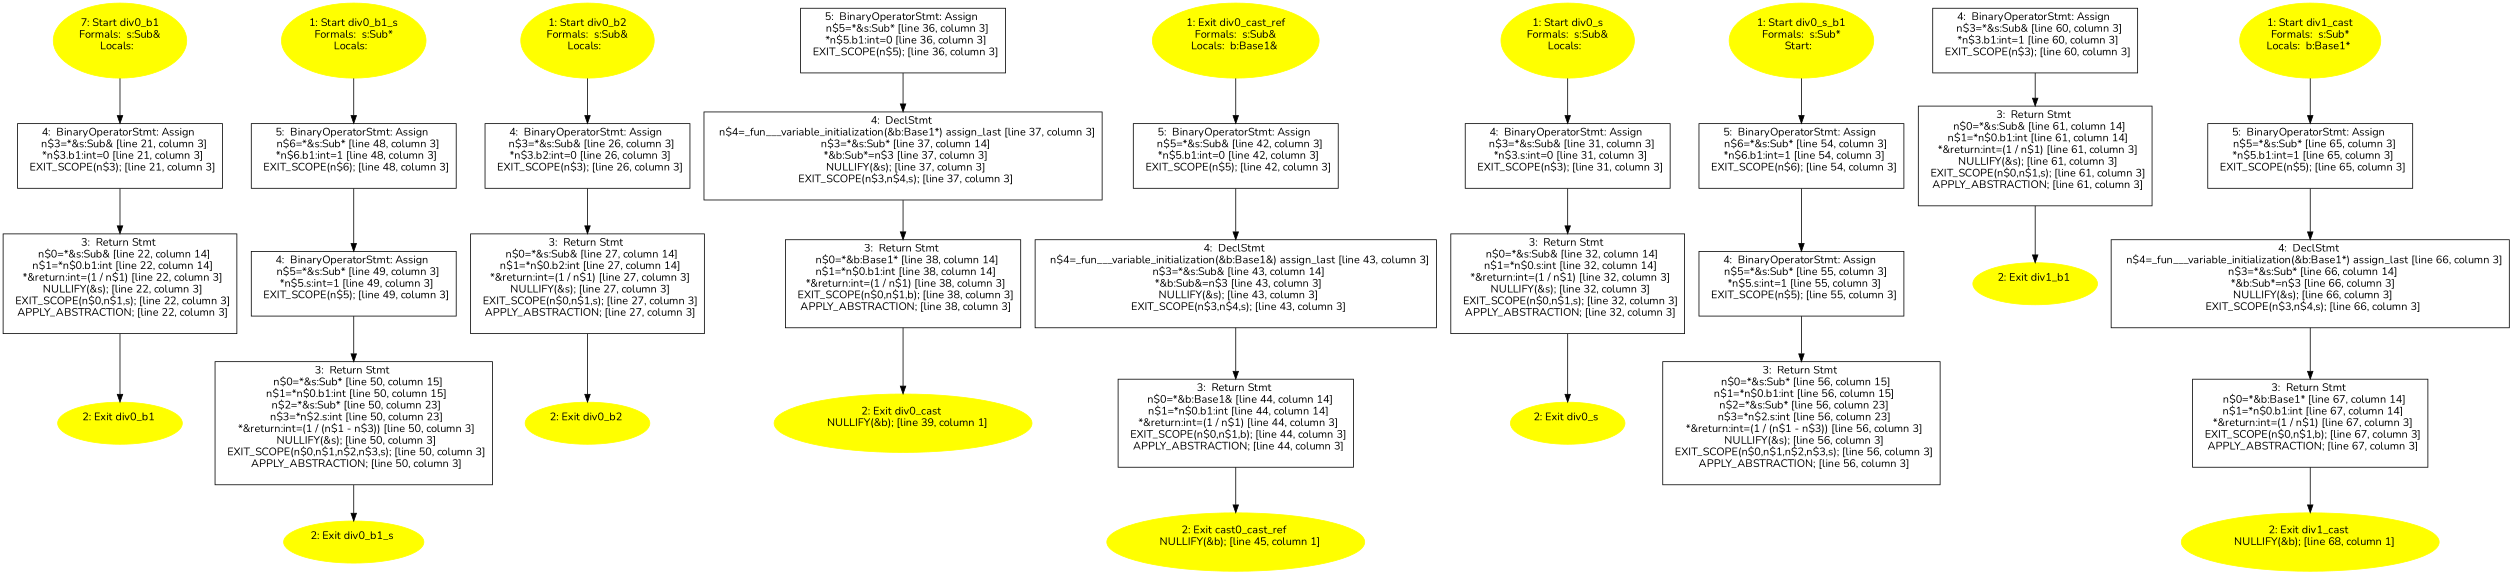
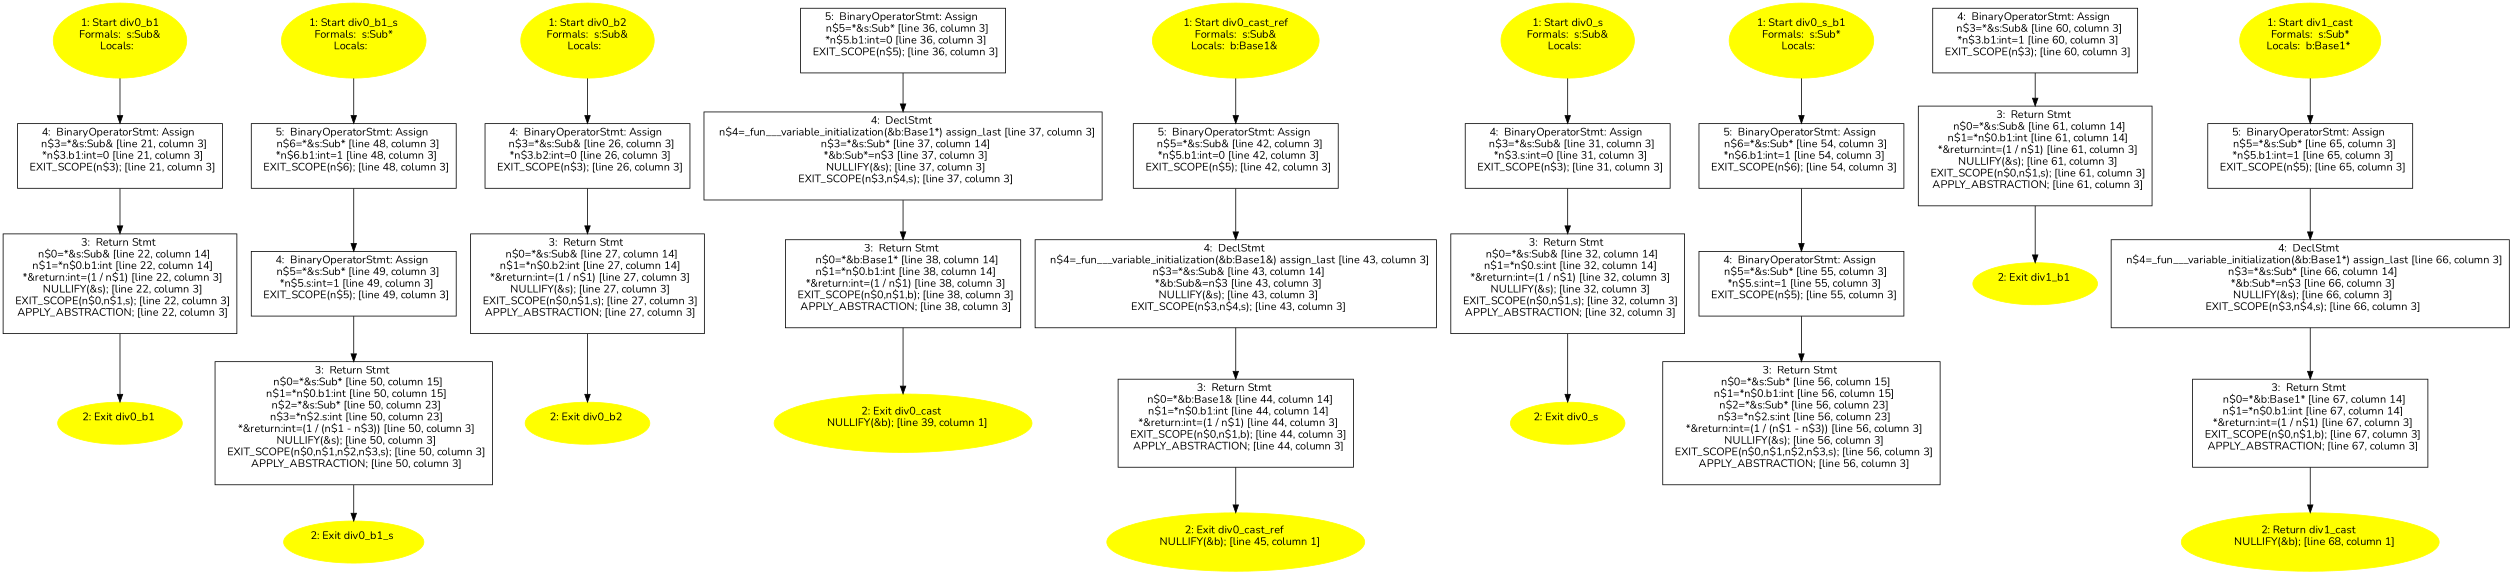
  digraph {
    fontname=Nunito
    node [fontname=Nunito shape=box]
    edge [fontname=Nunito]
-   n1 [color=yellow label="7: Start div0_b1\nFormals:  s:Sub&\nLocals:  \n  " style=filled shape=""]
+   n1 [color=yellow label="1: Start div0_b1\nFormals:  s:Sub&\nLocals:  \n  " style=filled shape=""]
    n2 [label="4:  BinaryOperatorStmt: Assign \n   n$3=*&s:Sub& [line 21, column 3]\n  *n$3.b1:int=0 [line 21, column 3]\n  EXIT_SCOPE(n$3); [line 21, column 3]\n "]
    n3 [label="3:  Return Stmt \n   n$0=*&s:Sub& [line 22, column 14]\n  n$1=*n$0.b1:int [line 22, column 14]\n  *&return:int=(1 / n$1) [line 22, column 3]\n  NULLIFY(&s); [line 22, column 3]\n  EXIT_SCOPE(n$0,n$1,s); [line 22, column 3]\n  APPLY_ABSTRACTION; [line 22, column 3]\n "]
    n4 [color=yellow label="2: Exit div0_b1 \n  " style=filled shape=""]
    n5 [color=yellow label="1: Start div0_b1_s\nFormals:  s:Sub*\nLocals:  \n  " style=filled shape=""]
    n6 [label="5:  BinaryOperatorStmt: Assign \n   n$6=*&s:Sub* [line 48, column 3]\n  *n$6.b1:int=1 [line 48, column 3]\n  EXIT_SCOPE(n$6); [line 48, column 3]\n "]
    n7 [label="4:  BinaryOperatorStmt: Assign \n   n$5=*&s:Sub* [line 49, column 3]\n  *n$5.s:int=1 [line 49, column 3]\n  EXIT_SCOPE(n$5); [line 49, column 3]\n "]
    n8 [label="3:  Return Stmt \n   n$0=*&s:Sub* [line 50, column 15]\n  n$1=*n$0.b1:int [line 50, column 15]\n  n$2=*&s:Sub* [line 50, column 23]\n  n$3=*n$2.s:int [line 50, column 23]\n  *&return:int=(1 / (n$1 - n$3)) [line 50, column 3]\n  NULLIFY(&s); [line 50, column 3]\n  EXIT_SCOPE(n$0,n$1,n$2,n$3,s); [line 50, column 3]\n  APPLY_ABSTRACTION; [line 50, column 3]\n "]
    n9 [color=yellow label="2: Exit div0_b1_s \n  " style=filled shape=""]
    n10 [color=yellow label="1: Start div0_b2\nFormals:  s:Sub&\nLocals:  \n  " style=filled shape=""]
    n11 [label="4:  BinaryOperatorStmt: Assign \n   n$3=*&s:Sub& [line 26, column 3]\n  *n$3.b2:int=0 [line 26, column 3]\n  EXIT_SCOPE(n$3); [line 26, column 3]\n "]
    n12 [label="3:  Return Stmt \n   n$0=*&s:Sub& [line 27, column 14]\n  n$1=*n$0.b2:int [line 27, column 14]\n  *&return:int=(1 / n$1) [line 27, column 3]\n  NULLIFY(&s); [line 27, column 3]\n  EXIT_SCOPE(n$0,n$1,s); [line 27, column 3]\n  APPLY_ABSTRACTION; [line 27, column 3]\n "]
    n13 [color=yellow label="2: Exit div0_b2 \n  " style=filled shape=""]
    n14 [label="5:  BinaryOperatorStmt: Assign \n   n$5=*&s:Sub* [line 36, column 3]\n  *n$5.b1:int=0 [line 36, column 3]\n  EXIT_SCOPE(n$5); [line 36, column 3]\n "]
    n15 [label="4:  DeclStmt \n   n$4=_fun___variable_initialization(&b:Base1*) assign_last [line 37, column 3]\n  n$3=*&s:Sub* [line 37, column 14]\n  *&b:Sub*=n$3 [line 37, column 3]\n  NULLIFY(&s); [line 37, column 3]\n  EXIT_SCOPE(n$3,n$4,s); [line 37, column 3]\n "]
    n16 [label="3:  Return Stmt \n   n$0=*&b:Base1* [line 38, column 14]\n  n$1=*n$0.b1:int [line 38, column 14]\n  *&return:int=(1 / n$1) [line 38, column 3]\n  EXIT_SCOPE(n$0,n$1,b); [line 38, column 3]\n  APPLY_ABSTRACTION; [line 38, column 3]\n "]
    n17 [color=yellow label="2: Exit div0_cast \n   NULLIFY(&b); [line 39, column 1]\n " style=filled shape=""]
-   n18 [color=yellow label="1: Exit div0_cast_ref\nFormals:  s:Sub&\nLocals:  b:Base1& \n  " style=filled shape=""]
+   n18 [color=yellow label="1: Start div0_cast_ref\nFormals:  s:Sub&\nLocals:  b:Base1& \n  " style=filled shape=""]
    n19 [label="5:  BinaryOperatorStmt: Assign \n   n$5=*&s:Sub& [line 42, column 3]\n  *n$5.b1:int=0 [line 42, column 3]\n  EXIT_SCOPE(n$5); [line 42, column 3]\n "]
    n20 [label="4:  DeclStmt \n   n$4=_fun___variable_initialization(&b:Base1&) assign_last [line 43, column 3]\n  n$3=*&s:Sub& [line 43, column 14]\n  *&b:Sub&=n$3 [line 43, column 3]\n  NULLIFY(&s); [line 43, column 3]\n  EXIT_SCOPE(n$3,n$4,s); [line 43, column 3]\n "]
    n21 [label="3:  Return Stmt \n   n$0=*&b:Base1& [line 44, column 14]\n  n$1=*n$0.b1:int [line 44, column 14]\n  *&return:int=(1 / n$1) [line 44, column 3]\n  EXIT_SCOPE(n$0,n$1,b); [line 44, column 3]\n  APPLY_ABSTRACTION; [line 44, column 3]\n "]
-   n22 [color=yellow label="2: Exit cast0_cast_ref \n   NULLIFY(&b); [line 45, column 1]\n " style=filled shape=""]
+   n22 [color=yellow label="2: Exit div0_cast_ref \n   NULLIFY(&b); [line 45, column 1]\n " style=filled shape=""]
    n23 [color=yellow label="1: Start div0_s\nFormals:  s:Sub&\nLocals:  \n  " style=filled shape=""]
    n24 [label="4:  BinaryOperatorStmt: Assign \n   n$3=*&s:Sub& [line 31, column 3]\n  *n$3.s:int=0 [line 31, column 3]\n  EXIT_SCOPE(n$3); [line 31, column 3]\n "]
    n25 [label="3:  Return Stmt \n   n$0=*&s:Sub& [line 32, column 14]\n  n$1=*n$0.s:int [line 32, column 14]\n  *&return:int=(1 / n$1) [line 32, column 3]\n  NULLIFY(&s); [line 32, column 3]\n  EXIT_SCOPE(n$0,n$1,s); [line 32, column 3]\n  APPLY_ABSTRACTION; [line 32, column 3]\n "]
    n26 [color=yellow label="2: Exit div0_s \n  " style=filled shape=""]
-   n27 [color=yellow label="1: Start div0_s_b1\nFormals:  s:Sub*\nStart:  \n  " style=filled shape=""]
+   n27 [color=yellow label="1: Start div0_s_b1\nFormals:  s:Sub*\nLocals:  \n  " style=filled shape=""]
    n28 [label="5:  BinaryOperatorStmt: Assign \n   n$6=*&s:Sub* [line 54, column 3]\n  *n$6.b1:int=1 [line 54, column 3]\n  EXIT_SCOPE(n$6); [line 54, column 3]\n "]
    n29 [label="4:  BinaryOperatorStmt: Assign \n   n$5=*&s:Sub* [line 55, column 3]\n  *n$5.s:int=1 [line 55, column 3]\n  EXIT_SCOPE(n$5); [line 55, column 3]\n "]
    n30 [label="3:  Return Stmt \n   n$0=*&s:Sub* [line 56, column 15]\n  n$1=*n$0.b1:int [line 56, column 15]\n  n$2=*&s:Sub* [line 56, column 23]\n  n$3=*n$2.s:int [line 56, column 23]\n  *&return:int=(1 / (n$1 - n$3)) [line 56, column 3]\n  NULLIFY(&s); [line 56, column 3]\n  EXIT_SCOPE(n$0,n$1,n$2,n$3,s); [line 56, column 3]\n  APPLY_ABSTRACTION; [line 56, column 3]\n "]
    n31 [label="4:  BinaryOperatorStmt: Assign \n   n$3=*&s:Sub& [line 60, column 3]\n  *n$3.b1:int=1 [line 60, column 3]\n  EXIT_SCOPE(n$3); [line 60, column 3]\n "]
    n32 [label="3:  Return Stmt \n   n$0=*&s:Sub& [line 61, column 14]\n  n$1=*n$0.b1:int [line 61, column 14]\n  *&return:int=(1 / n$1) [line 61, column 3]\n  NULLIFY(&s); [line 61, column 3]\n  EXIT_SCOPE(n$0,n$1,s); [line 61, column 3]\n  APPLY_ABSTRACTION; [line 61, column 3]\n "]
    n33 [color=yellow label="2: Exit div1_b1 \n  " style=filled shape=""]
    n34 [color=yellow label="1: Start div1_cast\nFormals:  s:Sub*\nLocals:  b:Base1* \n  " style=filled shape=""]
    n35 [label="5:  BinaryOperatorStmt: Assign \n   n$5=*&s:Sub* [line 65, column 3]\n  *n$5.b1:int=1 [line 65, column 3]\n  EXIT_SCOPE(n$5); [line 65, column 3]\n "]
    n36 [label="4:  DeclStmt \n   n$4=_fun___variable_initialization(&b:Base1*) assign_last [line 66, column 3]\n  n$3=*&s:Sub* [line 66, column 14]\n  *&b:Sub*=n$3 [line 66, column 3]\n  NULLIFY(&s); [line 66, column 3]\n  EXIT_SCOPE(n$3,n$4,s); [line 66, column 3]\n "]
    n37 [label="3:  Return Stmt \n   n$0=*&b:Base1* [line 67, column 14]\n  n$1=*n$0.b1:int [line 67, column 14]\n  *&return:int=(1 / n$1) [line 67, column 3]\n  EXIT_SCOPE(n$0,n$1,b); [line 67, column 3]\n  APPLY_ABSTRACTION; [line 67, column 3]\n "]
-   n38 [color=yellow label="2: Exit div1_cast \n   NULLIFY(&b); [line 68, column 1]\n " style=filled shape=""]
+   n38 [color=yellow label="2: Return div1_cast \n   NULLIFY(&b); [line 68, column 1]\n " style=filled shape=""]
    n1 -> n2
    n2 -> n3
    n3 -> n4
    n5 -> n6
    n6 -> n7
    n7 -> n8
    n8 -> n9
    n10 -> n11
    n11 -> n12
    n12 -> n13
    n14 -> n15
    n15 -> n16
    n16 -> n17
    n18 -> n19
    n19 -> n20
    n20 -> n21
    n21 -> n22
    n23 -> n24
    n24 -> n25
    n25 -> n26
    n27 -> n28
    n28 -> n29
    n29 -> n30
    n31 -> n32
    n32 -> n33
    n34 -> n35
    n35 -> n36
    n36 -> n37
    n37 -> n38
  }
